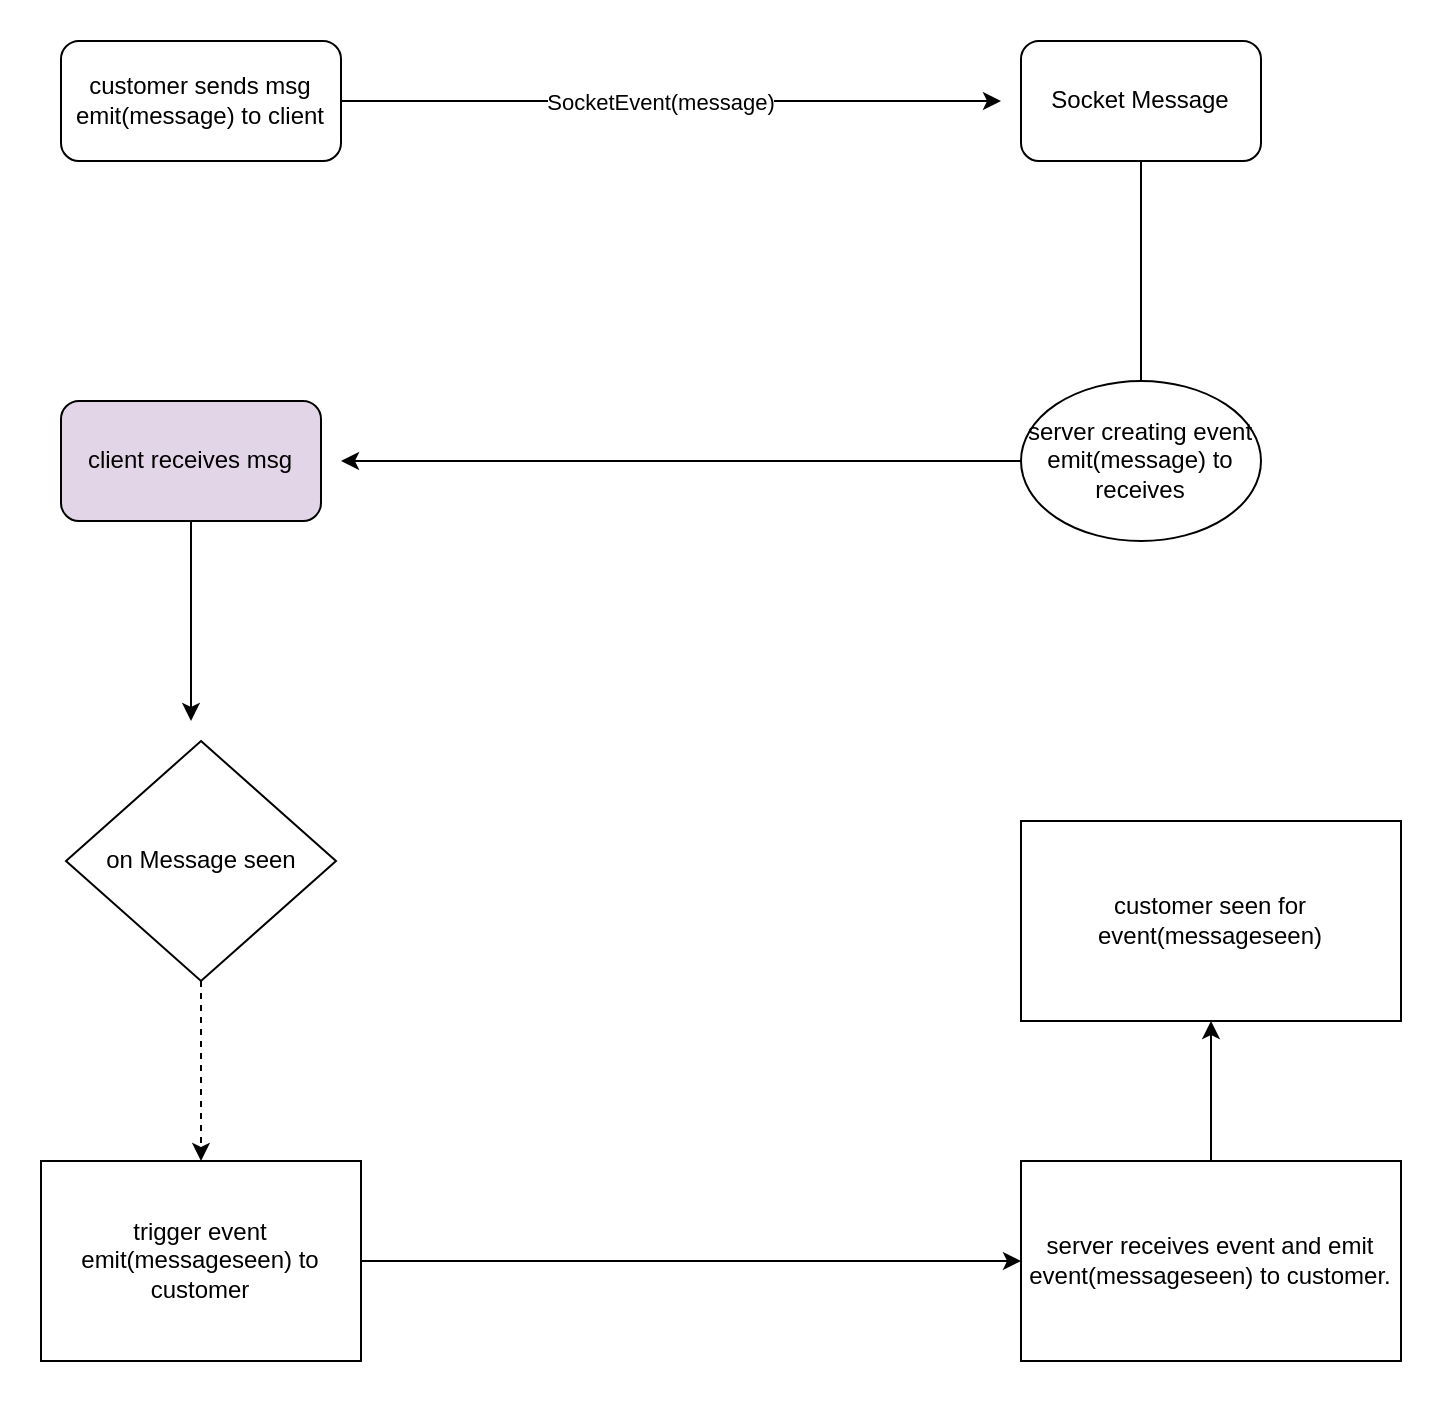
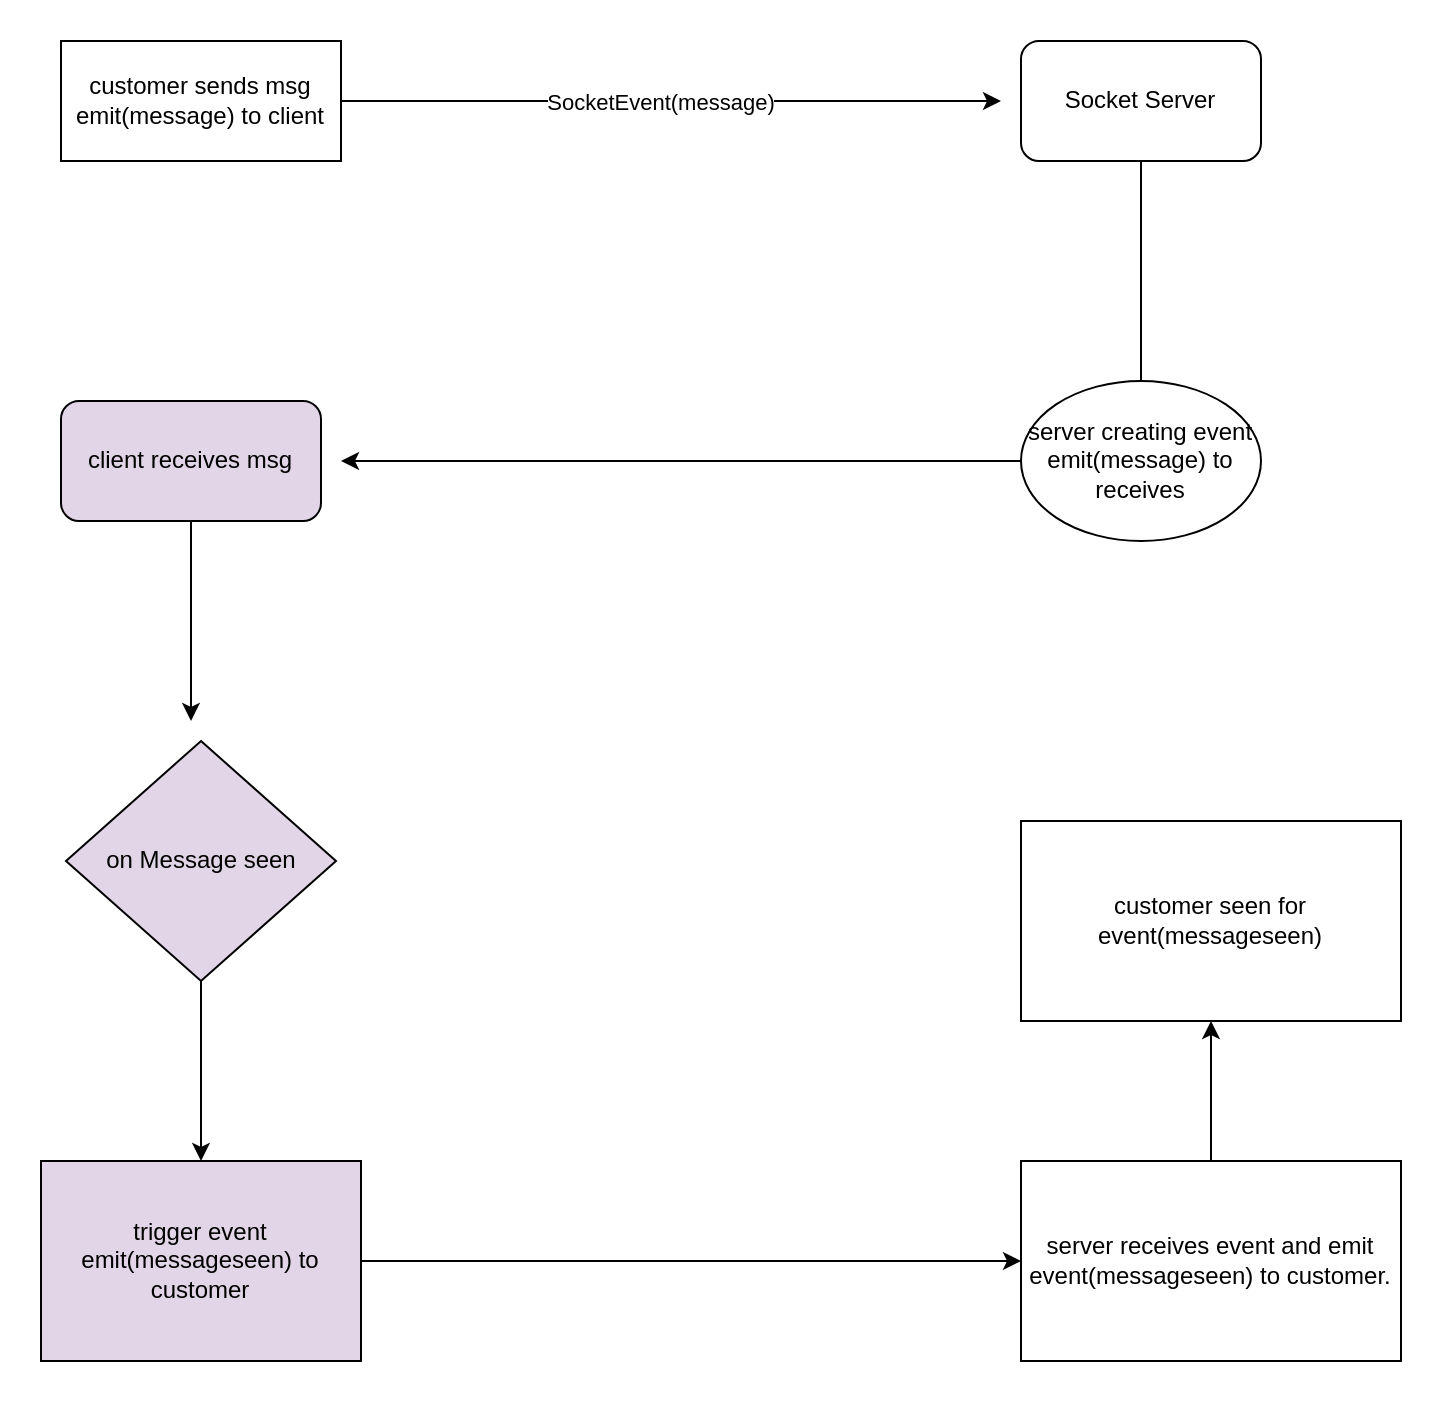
  <mxCell id="0" />
  <mxCell id="1" parent="0" />
  <mxCell id="2" style="edgeStyle=orthogonalEdgeStyle;rounded=0;orthogonalLoop=1;jettySize=auto;html=1;" edge="1" parent="1" source="4"><mxGeometry relative="1" as="geometry"><mxPoint x="500" y="50" as="targetPoint" /></mxGeometry></mxCell>
  <mxCell id="3" value="SocketEvent(message)" style="edgeLabel;html=1;align=center;verticalAlign=middle;resizable=0;points=[];" vertex="1" connectable="0" parent="2"><mxGeometry x="-0.038" relative="1" as="geometry"><mxPoint as="offset" /></mxGeometry></mxCell>
- <mxCell id="4" value="customer sends msg&lt;div&gt;emit(message) to client&lt;/div&gt;" style="rounded=1;whiteSpace=wrap;html=1;" vertex="1" parent="1"><mxGeometry x="30" y="20" width="140" height="60" as="geometry" /></mxCell>
+ <mxCell id="4" value="customer sends msg&lt;div&gt;emit(message) to client&lt;/div&gt;" style="whiteSpace=wrap;html=1;rounded=0;" vertex="1" parent="1"><mxGeometry x="30" y="20" width="140" height="60" as="geometry" /></mxCell>
  <mxCell id="5" style="edgeStyle=orthogonalEdgeStyle;rounded=0;orthogonalLoop=1;jettySize=auto;html=1;" edge="1" parent="1" source="6"><mxGeometry relative="1" as="geometry"><mxPoint x="570" y="220" as="targetPoint" /></mxGeometry></mxCell>
- <mxCell id="6" value="Socket Message" style="rounded=1;whiteSpace=wrap;html=1;" vertex="1" parent="1"><mxGeometry x="510" y="20" width="120" height="60" as="geometry" /></mxCell>
+ <mxCell id="6" value="Socket Server" style="rounded=1;whiteSpace=wrap;html=1;" vertex="1" parent="1"><mxGeometry x="510" y="20" width="120" height="60" as="geometry" /></mxCell>
  <mxCell id="7" style="edgeStyle=orthogonalEdgeStyle;rounded=0;orthogonalLoop=1;jettySize=auto;html=1;" edge="1" parent="1" source="8"><mxGeometry relative="1" as="geometry"><mxPoint x="95" y="360" as="targetPoint" /></mxGeometry></mxCell>
  <mxCell id="8" value="client receives msg" style="rounded=1;whiteSpace=wrap;html=1;fillColor=#e1d5e7;" vertex="1" parent="1"><mxGeometry x="30" y="200" width="130" height="60" as="geometry" /></mxCell>
  <mxCell id="9" style="edgeStyle=orthogonalEdgeStyle;rounded=0;orthogonalLoop=1;jettySize=auto;html=1;exitX=0;exitY=0.5;exitDx=0;exitDy=0;" edge="1" parent="1" source="10"><mxGeometry relative="1" as="geometry"><mxPoint x="170" y="230" as="targetPoint" /></mxGeometry></mxCell>
  <mxCell id="10" value="server creating event emit(message) to receives" style="ellipse;whiteSpace=wrap;html=1;" vertex="1" parent="1"><mxGeometry x="510" y="190" width="120" height="80" as="geometry" /></mxCell>
- <mxCell id="11" value="" style="edgeStyle=orthogonalEdgeStyle;rounded=0;orthogonalLoop=1;jettySize=auto;html=1;dashed=1;" edge="1" parent="1" source="12" target="14"><mxGeometry relative="1" as="geometry" /></mxCell>
- <mxCell id="12" value="on Message seen" style="rhombus;whiteSpace=wrap;html=1;" vertex="1" parent="1"><mxGeometry x="32.5" y="370" width="135" height="120" as="geometry" /></mxCell>
+ <mxCell id="11" value="" style="edgeStyle=orthogonalEdgeStyle;rounded=0;orthogonalLoop=1;jettySize=auto;html=1;" edge="1" parent="1" source="12" target="14"><mxGeometry relative="1" as="geometry" /></mxCell>
+ <mxCell id="12" value="on Message seen" style="rhombus;whiteSpace=wrap;html=1;fillColor=#e1d5e7;" vertex="1" parent="1"><mxGeometry x="32.5" y="370" width="135" height="120" as="geometry" /></mxCell>
  <mxCell id="13" value="" style="edgeStyle=orthogonalEdgeStyle;rounded=0;orthogonalLoop=1;jettySize=auto;html=1;" edge="1" parent="1" source="14" target="16"><mxGeometry relative="1" as="geometry" /></mxCell>
- <mxCell id="14" value="trigger event emit(messageseen) to customer" style="whiteSpace=wrap;html=1;rotation=0;" vertex="1" parent="1"><mxGeometry x="20" y="580" width="160" height="100" as="geometry" /></mxCell>
+ <mxCell id="14" value="trigger event emit(messageseen) to customer" style="whiteSpace=wrap;html=1;rotation=0;fillColor=#e1d5e7;" vertex="1" parent="1"><mxGeometry x="20" y="580" width="160" height="100" as="geometry" /></mxCell>
  <mxCell id="15" value="" style="edgeStyle=orthogonalEdgeStyle;rounded=0;orthogonalLoop=1;jettySize=auto;html=1;" edge="1" parent="1" source="16" target="17"><mxGeometry relative="1" as="geometry" /></mxCell>
  <mxCell id="16" value="server receives event and emit event(messageseen) to customer." style="whiteSpace=wrap;html=1;" vertex="1" parent="1"><mxGeometry x="510" y="580" width="190" height="100" as="geometry" /></mxCell>
  <mxCell id="17" value="customer seen for event(messageseen)" style="whiteSpace=wrap;html=1;" vertex="1" parent="1"><mxGeometry x="510" y="410" width="190" height="100" as="geometry" /></mxCell>
